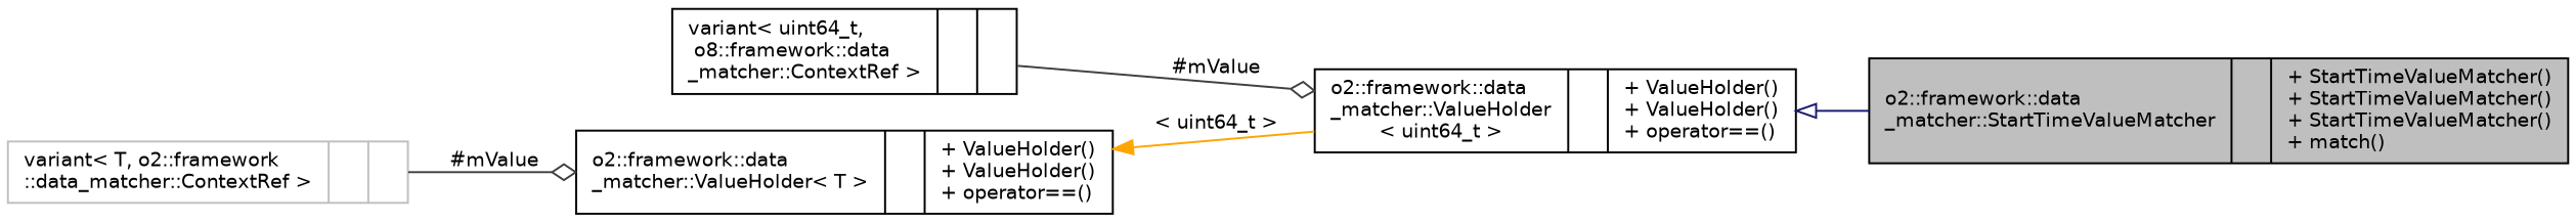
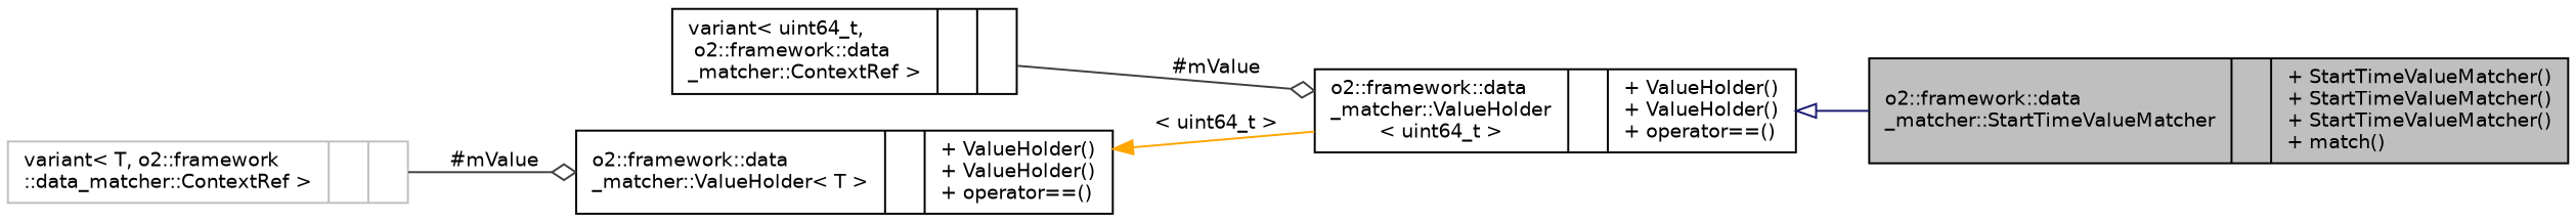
  digraph {
    rankdir=LR
    node [color=black fontname=Helvetica fontsize=10 shape=record]
    edge [color=grey25 fontname=Helvetica fontsize=10 labelfontname=Helvetica labelfontsize=10 style=solid]
    n1 [fillcolor=grey75 fontcolor=black height=0.2 label="{o2::framework::data\l_matcher::StartTimeValueMatcher\n||+ StartTimeValueMatcher()\l+ StartTimeValueMatcher()\l+ StartTimeValueMatcher()\l+ match()\l}" style=filled width=0.4]
    n2 [height=0.2 label="{o2::framework::data\l_matcher::ValueHolder\l\< uint64_t \>\n||+ ValueHolder()\l+ ValueHolder()\l+ operator==()\l}" width=0.4]
-   n3 [height=0.2 label="{variant\< uint64_t,\l o8::framework::data\l_matcher::ContextRef \>\n||}" width=0.4]
+   n3 [height=0.2 label="{variant\< uint64_t,\l o2::framework::data\l_matcher::ContextRef \>\n||}" width=0.4]
    n4 [height=0.2 label="{o2::framework::data\l_matcher::ValueHolder\< T \>\n||+ ValueHolder()\l+ ValueHolder()\l+ operator==()\l}" width=0.4]
    n5 [color=grey75 height=0.2 label="{variant\< T, o2::framework\l::data_matcher::ContextRef \>\n||}" width=0.4]
    n2 -> n1 [arrowtail=onormal color=midnightblue dir=back]
    n3 -> n2 [arrowhead=odiamond label=" #mValue"]
    n4 -> n2 [color=orange dir=back label=" \< uint64_t \>"]
    n5 -> n4 [arrowhead=odiamond label=" #mValue"]
  }
